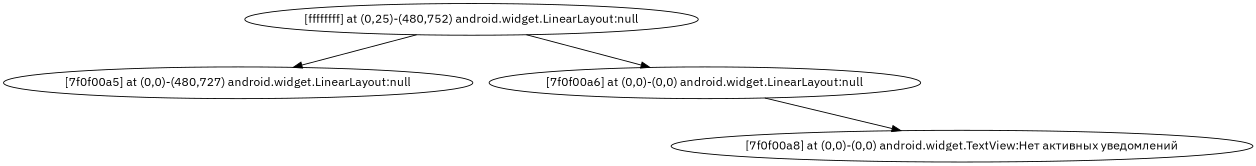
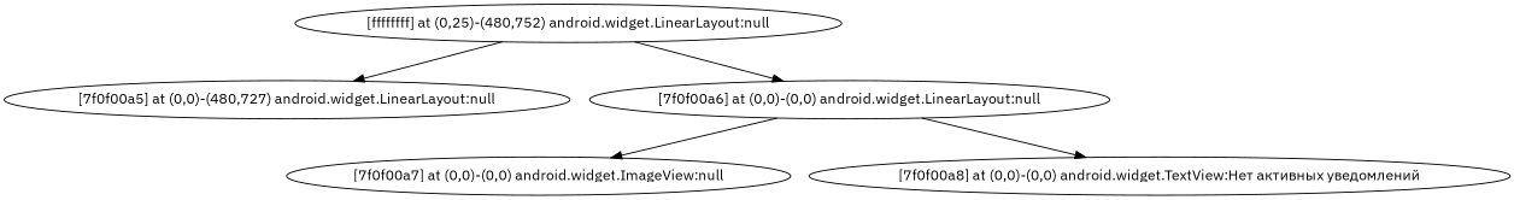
  strict digraph {
    fontname="IBM Plex Sans"
    node [fontname="IBM Plex Sans"]
    edge [fontname="IBM Plex Sans"]
    n1 [label="[ffffffff] at (0,25)-(480,752) android.widget.LinearLayout:null"]
    n2 [label="[7f0f00a5] at (0,0)-(480,727) android.widget.LinearLayout:null"]
    n3 [label="[7f0f00a6] at (0,0)-(0,0) android.widget.LinearLayout:null"]
+   n4 [label="[7f0f00a7] at (0,0)-(0,0) android.widget.ImageView:null"]
    n5 [label="[7f0f00a8] at (0,0)-(0,0) android.widget.TextView:Нет активных уведомлений"]
    n1 -> n2
    n1 -> n3
+   n3 -> n4
    n3 -> n5
  }
